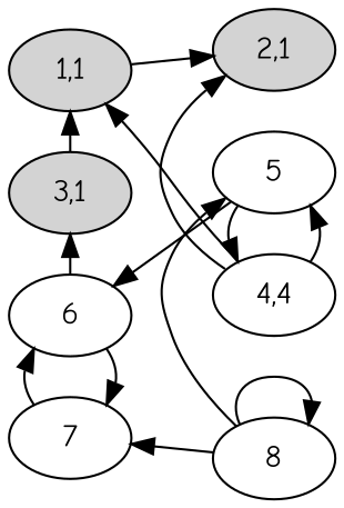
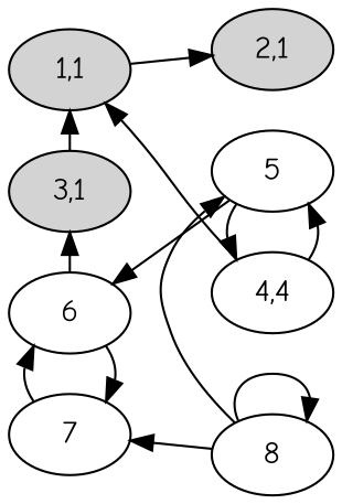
  digraph {
    fontname="Comic Neue"
    rankdir=LR
    node [fontname="Comic Neue"]
    edge [fontname="Comic Neue"]
    n1 [label="1,1" style=filled]
    n2 [label="3,1" style=filled]
    6
    7
    n5 [label="2,1" style=filled]
    n6 [label="4,4"]
    5
    8
    subgraph sub_1 {
      rank=same
      n1
      n2
      6
      7
    }
    subgraph sub_2 {
      rank=same
      n5
      n6
      5
      8
    }
    n1 -> n2 [dir=back]
    n1 -> n5
    n2 -> 6 [dir=back]
    6 -> 7
    7 -> 6
-   n5 -> n6 [dir=back]
    n6 -> n1
    n6 -> 5
    5 -> 6
    5 -> n6
    5 -> 8 [dir=back]
    8 -> 7
    8 -> 8
  }
